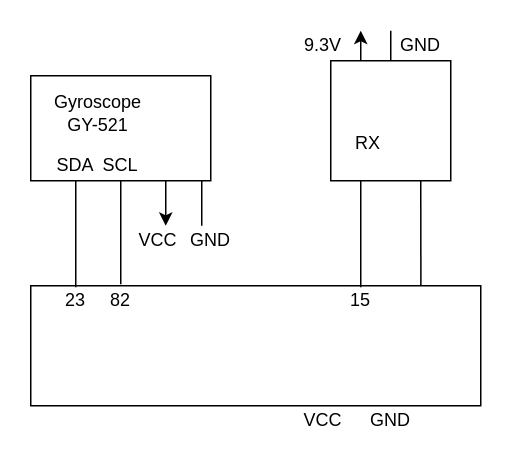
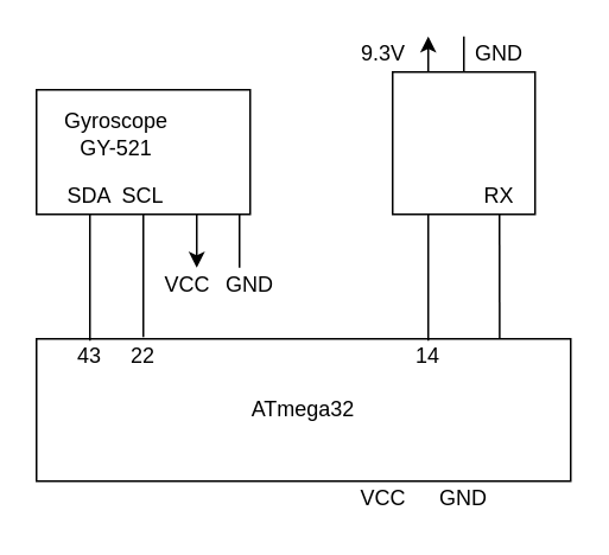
  <mxCell id="0" />
  <mxCell id="1" parent="0" />
  <mxCell id="2" value="" style="rounded=0;whiteSpace=wrap;html=1;" parent="1" vertex="1"><mxGeometry x="20" y="190" width="300" height="80" as="geometry" /></mxCell>
  <mxCell id="3" value="" style="rounded=0;whiteSpace=wrap;html=1;" parent="1" vertex="1"><mxGeometry x="20" y="50" width="120" height="70" as="geometry" /></mxCell>
  <mxCell id="4" value="" style="endArrow=none;html=1;entryX=0.25;entryY=1;entryDx=0;entryDy=0;" parent="1" target="3" edge="1"><mxGeometry width="50" height="50" relative="1" as="geometry"><mxPoint x="50" y="191" as="sourcePoint" /><mxPoint x="-40" y="290" as="targetPoint" /></mxGeometry></mxCell>
  <mxCell id="5" value="" style="endArrow=none;html=1;entryX=0.5;entryY=1;entryDx=0;entryDy=0;" parent="1" target="3" edge="1"><mxGeometry width="50" height="50" relative="1" as="geometry"><mxPoint x="80" y="189" as="sourcePoint" /><mxPoint x="70" y="290" as="targetPoint" /></mxGeometry></mxCell>
  <mxCell id="6" value="SDA" style="text;html=1;strokeColor=none;fillColor=none;align=center;verticalAlign=middle;whiteSpace=wrap;rounded=0;" parent="1" vertex="1"><mxGeometry x="30" y="100" width="40" height="20" as="geometry" /></mxCell>
  <mxCell id="7" value="SCL" style="text;html=1;strokeColor=none;fillColor=none;align=center;verticalAlign=middle;whiteSpace=wrap;rounded=0;" parent="1" vertex="1"><mxGeometry x="60" y="100" width="40" height="20" as="geometry" /></mxCell>
- <mxCell id="8" value="23" style="text;html=1;strokeColor=none;fillColor=none;align=center;verticalAlign=middle;whiteSpace=wrap;rounded=0;" parent="1" vertex="1"><mxGeometry x="30" y="190" width="40" height="20" as="geometry" /></mxCell>
- <mxCell id="9" value="82" style="text;html=1;strokeColor=none;fillColor=none;align=center;verticalAlign=middle;whiteSpace=wrap;rounded=0;" parent="1" vertex="1"><mxGeometry x="60" y="190" width="40" height="20" as="geometry" /></mxCell>
+ <mxCell id="8" value="43" style="text;html=1;strokeColor=none;fillColor=none;align=center;verticalAlign=middle;whiteSpace=wrap;rounded=0;" parent="1" vertex="1"><mxGeometry x="30" y="190" width="40" height="20" as="geometry" /></mxCell>
+ <mxCell id="9" value="22" style="text;html=1;strokeColor=none;fillColor=none;align=center;verticalAlign=middle;whiteSpace=wrap;rounded=0;" parent="1" vertex="1"><mxGeometry x="60" y="190" width="40" height="20" as="geometry" /></mxCell>
  <mxCell id="10" value="Gyroscope&lt;br&gt;GY-521" style="text;html=1;strokeColor=none;fillColor=none;align=center;verticalAlign=middle;whiteSpace=wrap;rounded=0;" parent="1" vertex="1"><mxGeometry x="30" y="65" width="70" height="20" as="geometry" /></mxCell>
  <mxCell id="11" value="" style="whiteSpace=wrap;html=1;aspect=fixed;" parent="1" vertex="1"><mxGeometry x="220" y="40" width="80" height="80" as="geometry" /></mxCell>
  <mxCell id="12" value="" style="endArrow=none;html=1;entryX=0.25;entryY=1;entryDx=0;entryDy=0;" parent="1" target="11" edge="1"><mxGeometry width="50" height="50" relative="1" as="geometry"><mxPoint x="240" y="191" as="sourcePoint" /><mxPoint x="70" y="290" as="targetPoint" /></mxGeometry></mxCell>
  <mxCell id="13" value="" style="endArrow=none;html=1;entryX=0.75;entryY=1;entryDx=0;entryDy=0;exitX=0.867;exitY=0;exitDx=0;exitDy=0;exitPerimeter=0;" parent="1" source="2" target="11" edge="1"><mxGeometry width="50" height="50" relative="1" as="geometry"><mxPoint x="280" y="180" as="sourcePoint" /><mxPoint x="70" y="290" as="targetPoint" /></mxGeometry></mxCell>
- <mxCell id="14" value="RX" style="text;html=1;strokeColor=none;fillColor=none;align=center;verticalAlign=middle;whiteSpace=wrap;rounded=0;" parent="1" vertex="1"><mxGeometry x="225" y="85" width="40" height="20" as="geometry" /></mxCell>
- <mxCell id="15" value="15" style="text;html=1;strokeColor=none;fillColor=none;align=center;verticalAlign=middle;whiteSpace=wrap;rounded=0;" parent="1" vertex="1"><mxGeometry x="220" y="190" width="40" height="20" as="geometry" /></mxCell>
+ <mxCell id="14" value="RX" style="text;html=1;strokeColor=none;fillColor=none;align=center;verticalAlign=middle;whiteSpace=wrap;rounded=0;" parent="1" vertex="1"><mxGeometry x="260" y="100" width="40" height="20" as="geometry" /></mxCell>
+ <mxCell id="15" value="14" style="text;html=1;strokeColor=none;fillColor=none;align=center;verticalAlign=middle;whiteSpace=wrap;rounded=0;" parent="1" vertex="1"><mxGeometry x="220" y="190" width="40" height="20" as="geometry" /></mxCell>
+ <mxCell id="16" value="ATmega32" style="text;html=1;strokeColor=none;fillColor=none;align=center;verticalAlign=middle;whiteSpace=wrap;rounded=0;" parent="1" vertex="1"><mxGeometry x="135" y="220" width="70" height="20" as="geometry" /></mxCell>
  <mxCell id="17" value="" style="endArrow=classic;html=1;exitX=0.75;exitY=1;exitDx=0;exitDy=0;" parent="1" source="3" edge="1"><mxGeometry width="50" height="50" relative="1" as="geometry"><mxPoint x="20" y="410" as="sourcePoint" /><mxPoint x="110" y="150" as="targetPoint" /></mxGeometry></mxCell>
  <mxCell id="18" value="" style="endArrow=none;html=1;exitX=0.95;exitY=1;exitDx=0;exitDy=0;exitPerimeter=0;entryX=0.85;entryY=0;entryDx=0;entryDy=0;entryPerimeter=0;endFill=0;" parent="1" source="3" edge="1"><mxGeometry width="50" height="50" relative="1" as="geometry"><mxPoint x="120" y="130" as="sourcePoint" /><mxPoint x="134" y="150" as="targetPoint" /></mxGeometry></mxCell>
  <mxCell id="19" value="GND" style="text;html=1;strokeColor=none;fillColor=none;align=center;verticalAlign=middle;whiteSpace=wrap;rounded=0;" parent="1" vertex="1"><mxGeometry x="120" y="150" width="40" height="20" as="geometry" /></mxCell>
  <mxCell id="20" value="VCC" style="text;html=1;strokeColor=none;fillColor=none;align=center;verticalAlign=middle;whiteSpace=wrap;rounded=0;" parent="1" vertex="1"><mxGeometry x="90" y="150" width="30" height="20" as="geometry" /></mxCell>
  <mxCell id="21" value="" style="endArrow=classic;html=1;exitX=0.25;exitY=0;exitDx=0;exitDy=0;" parent="1" source="11" edge="1"><mxGeometry width="50" height="50" relative="1" as="geometry"><mxPoint x="80" y="410" as="sourcePoint" /><mxPoint x="240" y="20" as="targetPoint" /></mxGeometry></mxCell>
  <mxCell id="22" value="" style="endArrow=none;html=1;entryX=0.5;entryY=0;entryDx=0;entryDy=0;" parent="1" target="11" edge="1"><mxGeometry width="50" height="50" relative="1" as="geometry"><mxPoint x="260" y="20" as="sourcePoint" /><mxPoint x="130" y="360" as="targetPoint" /></mxGeometry></mxCell>
  <mxCell id="23" value="9.3V" style="text;html=1;strokeColor=none;fillColor=none;align=center;verticalAlign=middle;whiteSpace=wrap;rounded=0;" parent="1" vertex="1"><mxGeometry x="200" y="20" width="30" height="20" as="geometry" /></mxCell>
  <mxCell id="24" value="GND" style="text;html=1;strokeColor=none;fillColor=none;align=center;verticalAlign=middle;whiteSpace=wrap;rounded=0;" parent="1" vertex="1"><mxGeometry x="260" y="20" width="40" height="20" as="geometry" /></mxCell>
  <mxCell id="25" value="VCC" style="text;html=1;strokeColor=none;fillColor=none;align=center;verticalAlign=middle;whiteSpace=wrap;rounded=0;" parent="1" vertex="1"><mxGeometry x="200" y="270" width="30" height="20" as="geometry" /></mxCell>
  <mxCell id="26" value="GND" style="text;html=1;strokeColor=none;fillColor=none;align=center;verticalAlign=middle;whiteSpace=wrap;rounded=0;" parent="1" vertex="1"><mxGeometry x="240" y="270" width="40" height="20" as="geometry" /></mxCell>
